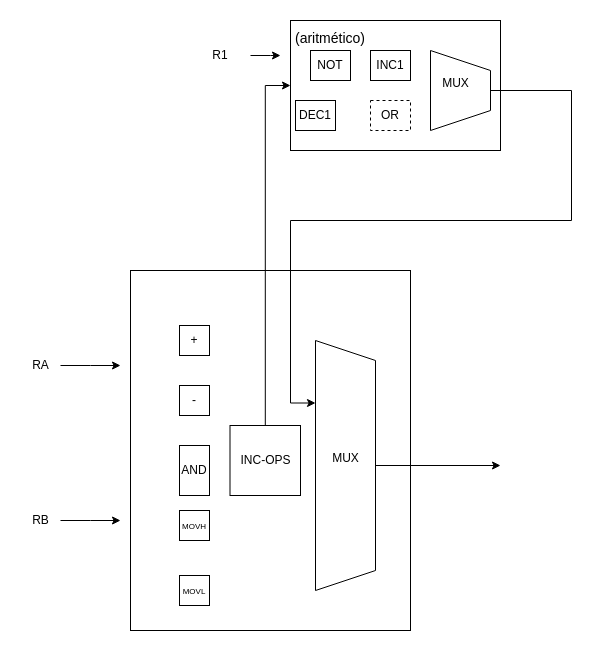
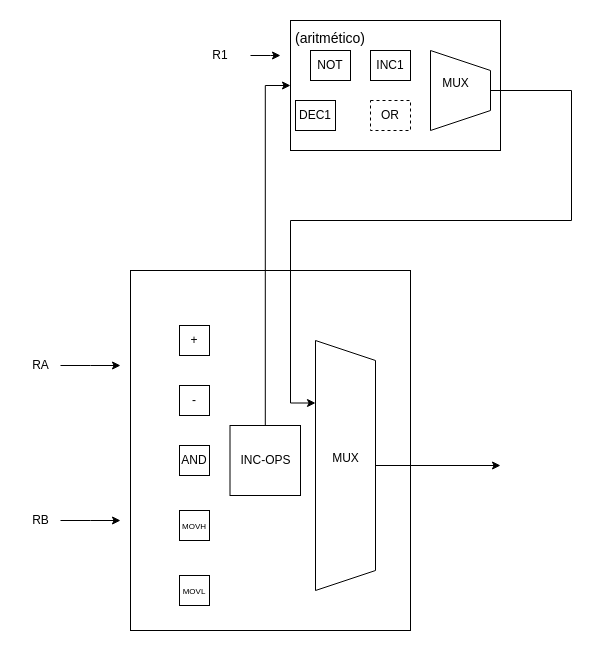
  <mxCell id="0" />
  <mxCell id="1" parent="0" />
  <mxCell id="2" value="" style="whiteSpace=wrap;html=1;" parent="1" vertex="1"><mxGeometry x="130" y="270" width="280" height="360" as="geometry" /></mxCell>
  <mxCell id="3" value="+" style="whiteSpace=wrap;html=1;" parent="1" vertex="1"><mxGeometry x="179" y="325" width="30" height="30" as="geometry" /></mxCell>
  <mxCell id="4" value="&lt;font style=&quot;font-size: 8px;&quot;&gt;MOVH&lt;/font&gt;" style="whiteSpace=wrap;html=1;" parent="1" vertex="1"><mxGeometry x="179" y="510" width="30" height="30" as="geometry" /></mxCell>
- <mxCell id="5" value="AND" style="whiteSpace=wrap;html=1;" parent="1" vertex="1"><mxGeometry x="179" y="445" width="30" height="50" as="geometry" /></mxCell>
+ <mxCell id="5" value="AND" style="whiteSpace=wrap;html=1;" parent="1" vertex="1"><mxGeometry x="179" y="445" width="30" height="30" as="geometry" /></mxCell>
  <mxCell id="6" value="-" style="whiteSpace=wrap;html=1;" parent="1" vertex="1"><mxGeometry x="179" y="385" width="30" height="30" as="geometry" /></mxCell>
  <mxCell id="7" value="&lt;font style=&quot;font-size: 8px;&quot;&gt;MOVL&lt;/font&gt;" style="whiteSpace=wrap;html=1;" parent="1" vertex="1"><mxGeometry x="179" y="575" width="30" height="30" as="geometry" /></mxCell>
  <mxCell id="8" style="edgeStyle=orthogonalEdgeStyle;rounded=0;orthogonalLoop=1;jettySize=auto;html=1;exitX=0.5;exitY=0;exitDx=0;exitDy=0;" parent="1" source="9" edge="1"><mxGeometry relative="1" as="geometry"><mxPoint x="500" y="465" as="targetPoint" /></mxGeometry></mxCell>
  <mxCell id="9" value="" style="shape=trapezoid;perimeter=trapezoidPerimeter;whiteSpace=wrap;html=1;fixedSize=1;rotation=90;" parent="1" vertex="1"><mxGeometry x="220" y="435" width="250" height="60" as="geometry" /></mxCell>
  <mxCell id="10" value="&lt;div&gt;MUX&lt;/div&gt;&lt;div&gt;&lt;br&gt;&lt;/div&gt;" style="text;html=1;align=center;verticalAlign=middle;resizable=0;points=[];autosize=1;strokeColor=none;fillColor=none;" parent="1" vertex="1"><mxGeometry x="320" y="445" width="50" height="40" as="geometry" /></mxCell>
  <mxCell id="11" style="edgeStyle=orthogonalEdgeStyle;rounded=0;orthogonalLoop=1;jettySize=auto;html=1;" parent="1" source="12" edge="1"><mxGeometry relative="1" as="geometry"><mxPoint x="120" y="365" as="targetPoint" /></mxGeometry></mxCell>
  <mxCell id="12" value="RA" style="text;html=1;align=center;verticalAlign=middle;resizable=0;points=[];autosize=1;strokeColor=none;fillColor=none;" parent="1" vertex="1"><mxGeometry x="20" y="350" width="40" height="30" as="geometry" /></mxCell>
  <mxCell id="13" style="edgeStyle=orthogonalEdgeStyle;rounded=0;orthogonalLoop=1;jettySize=auto;html=1;" parent="1" source="14" edge="1"><mxGeometry relative="1" as="geometry"><mxPoint x="120" y="520" as="targetPoint" /></mxGeometry></mxCell>
  <mxCell id="14" value="RB" style="text;html=1;align=center;verticalAlign=middle;resizable=0;points=[];autosize=1;strokeColor=none;fillColor=none;" parent="1" vertex="1"><mxGeometry x="20" y="505" width="40" height="30" as="geometry" /></mxCell>
  <mxCell id="15" style="edgeStyle=orthogonalEdgeStyle;rounded=0;orthogonalLoop=1;jettySize=auto;html=1;entryX=0;entryY=0.5;entryDx=0;entryDy=0;" parent="1" source="16" target="17" edge="1"><mxGeometry relative="1" as="geometry"><mxPoint x="230" y="150" as="targetPoint" /></mxGeometry></mxCell>
  <mxCell id="16" value="INC-OPS" style="rounded=0;whiteSpace=wrap;html=1;" parent="1" vertex="1"><mxGeometry x="229.5" y="425" width="70.5" height="70" as="geometry" /></mxCell>
  <mxCell id="17" value="" style="rounded=0;whiteSpace=wrap;html=1;" parent="1" vertex="1"><mxGeometry x="290" y="20" width="210" height="130" as="geometry" /></mxCell>
  <mxCell id="18" value="OR" style="whiteSpace=wrap;html=1;dashed=1;" parent="1" vertex="1"><mxGeometry x="370" y="100" width="40" height="30" as="geometry" /></mxCell>
  <mxCell id="19" value="&lt;div&gt;DEC1&lt;/div&gt;" style="whiteSpace=wrap;html=1;" parent="1" vertex="1"><mxGeometry x="295" y="100" width="40" height="30" as="geometry" /></mxCell>
  <mxCell id="20" value="INC1" style="whiteSpace=wrap;html=1;" parent="1" vertex="1"><mxGeometry x="370" y="50" width="40" height="30" as="geometry" /></mxCell>
  <mxCell id="21" value="NOT" style="whiteSpace=wrap;html=1;" parent="1" vertex="1"><mxGeometry x="310" y="50" width="40" height="30" as="geometry" /></mxCell>
  <mxCell id="22" style="edgeStyle=orthogonalEdgeStyle;rounded=0;orthogonalLoop=1;jettySize=auto;html=1;exitX=0.5;exitY=1;exitDx=0;exitDy=0;" parent="1" source="21" target="21" edge="1"><mxGeometry relative="1" as="geometry" /></mxCell>
  <mxCell id="23" style="edgeStyle=orthogonalEdgeStyle;rounded=0;orthogonalLoop=1;jettySize=auto;html=1;entryX=0.25;entryY=1;entryDx=0;entryDy=0;" parent="1" source="27" edge="1" target="9"><mxGeometry relative="1" as="geometry"><mxPoint x="290" y="230" as="targetPoint" /><Array as="points"><mxPoint x="571" y="90" /><mxPoint x="571" y="220" /><mxPoint x="290" y="220" /><mxPoint x="290" y="402" /></Array></mxGeometry></mxCell>
  <mxCell id="24" value="" style="shape=trapezoid;perimeter=trapezoidPerimeter;whiteSpace=wrap;html=1;fixedSize=1;rotation=90;" parent="1" vertex="1"><mxGeometry x="420" y="60" width="80" height="60" as="geometry" /></mxCell>
  <mxCell id="25" style="edgeStyle=orthogonalEdgeStyle;rounded=0;orthogonalLoop=1;jettySize=auto;html=1;" parent="1" source="26" edge="1"><mxGeometry relative="1" as="geometry"><mxPoint x="280" y="55" as="targetPoint" /></mxGeometry></mxCell>
  <mxCell id="26" value="R1" style="text;html=1;align=center;verticalAlign=middle;whiteSpace=wrap;rounded=0;" parent="1" vertex="1"><mxGeometry x="190" y="40" width="60" height="30" as="geometry" /></mxCell>
  <mxCell id="27" value="&lt;div&gt;MUX&lt;/div&gt;&lt;div&gt;&lt;br&gt;&lt;/div&gt;" style="text;html=1;align=center;verticalAlign=middle;resizable=0;points=[];autosize=1;strokeColor=none;fillColor=none;" parent="1" vertex="1"><mxGeometry x="430" y="70" width="50" height="40" as="geometry" /></mxCell>
  <mxCell id="28" value="(aritmético)" style="text;html=1;align=center;verticalAlign=middle;whiteSpace=wrap;rounded=0;strokeWidth=2;fontStyle=0;fontSize=14;" parent="1" vertex="1"><mxGeometry x="310" y="20" width="40" height="35" as="geometry" /></mxCell>
